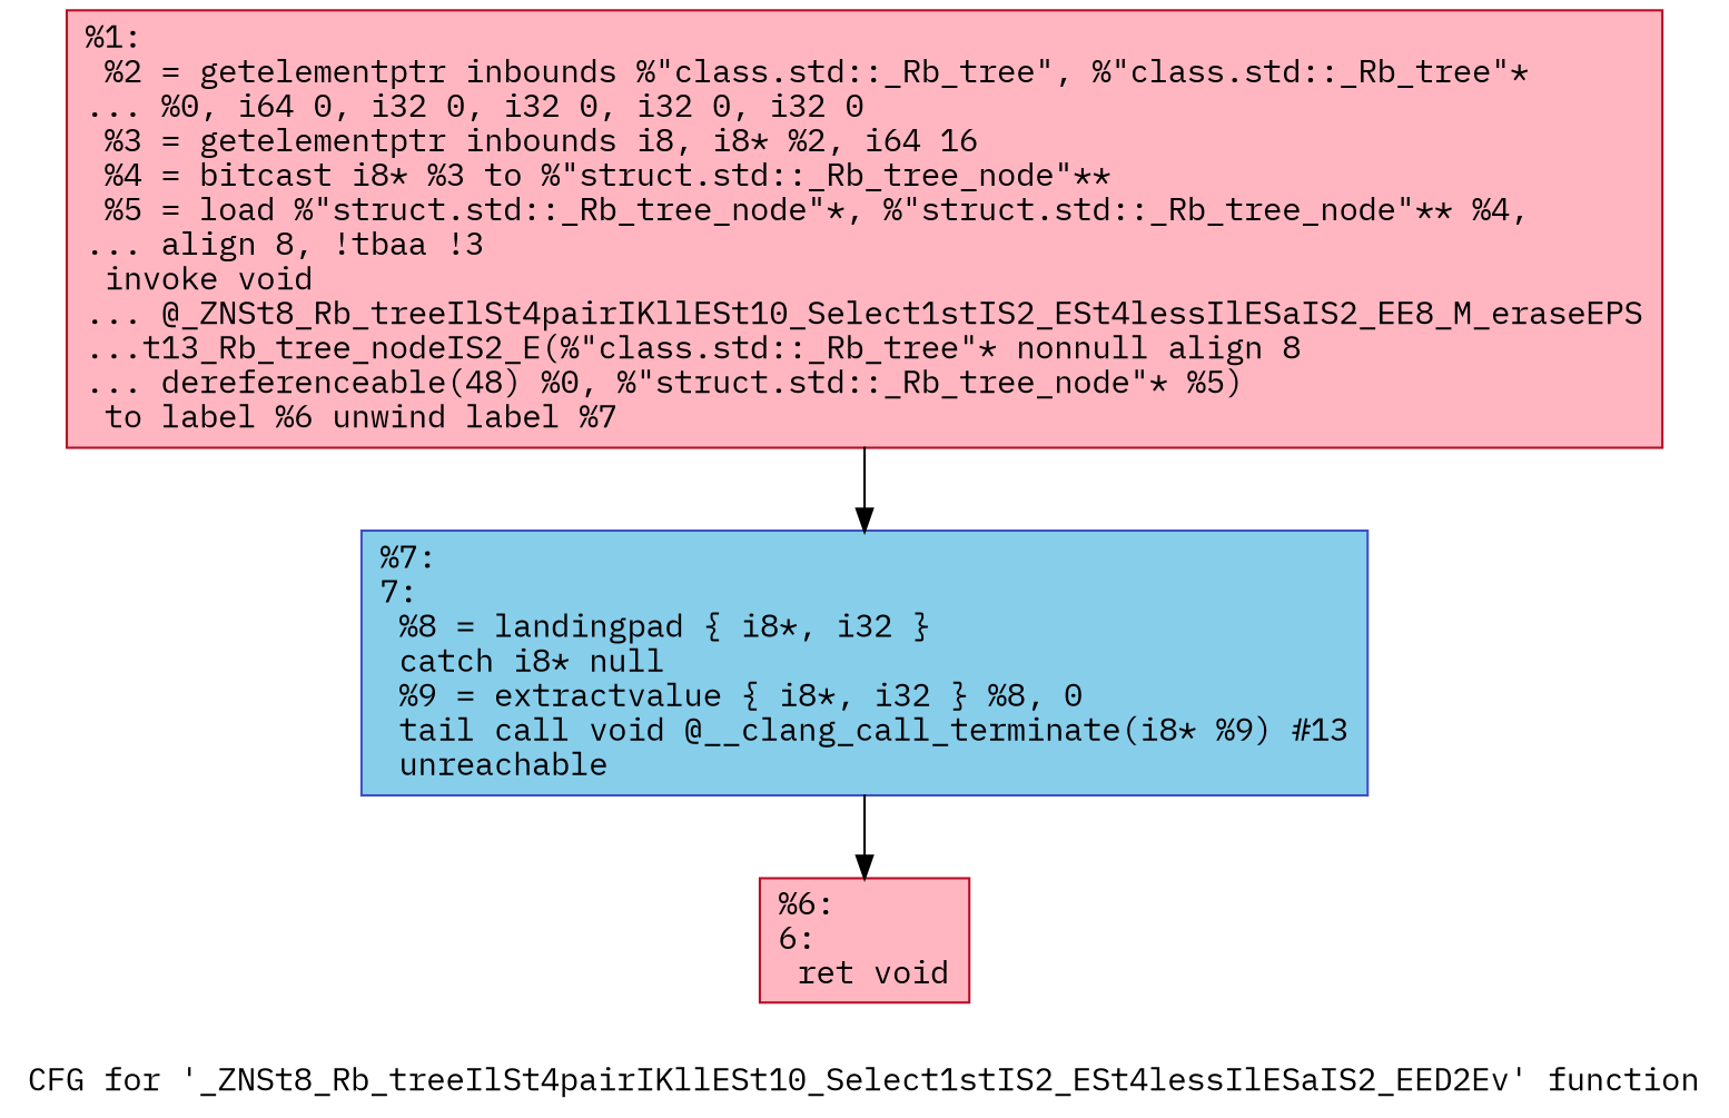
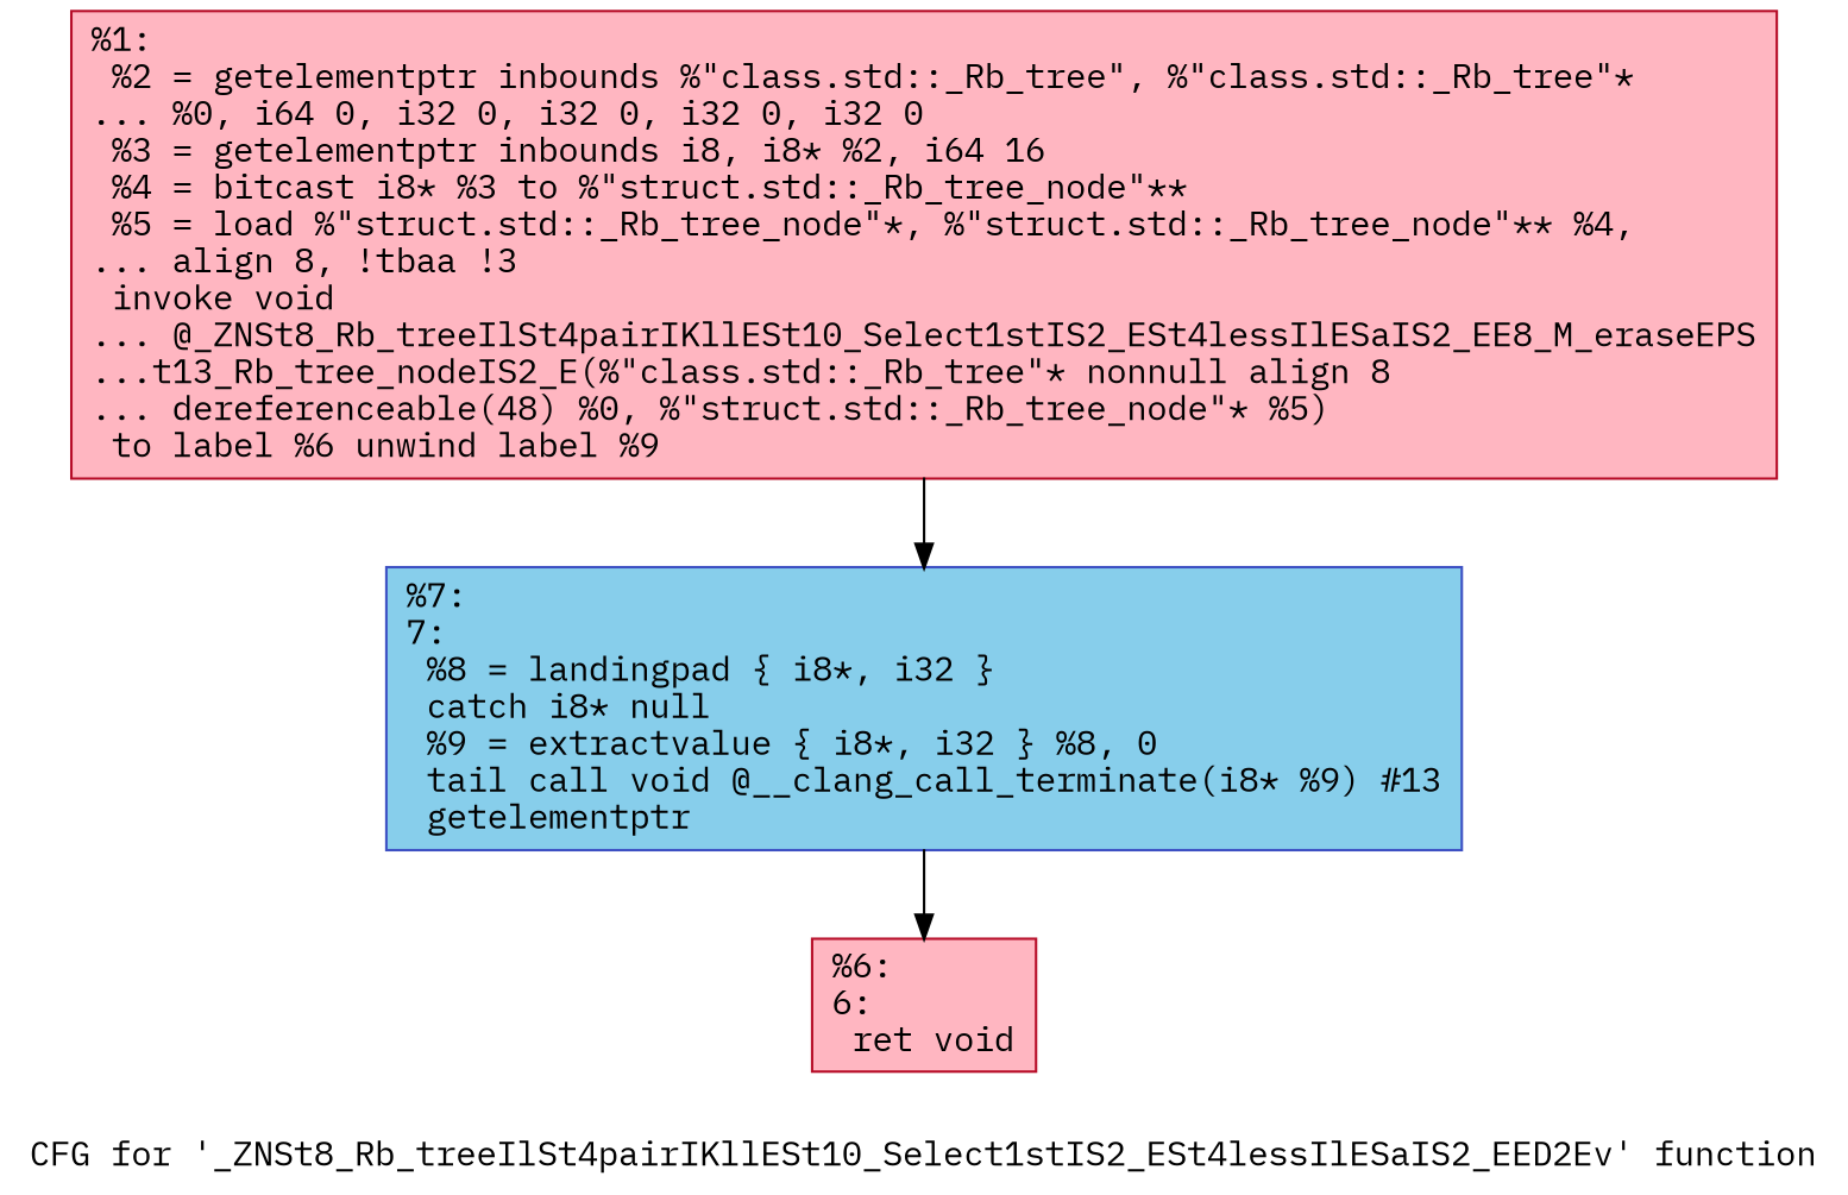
  digraph {
    fontname="IBM Plex Mono"
    label="CFG for '_ZNSt8_Rb_treeIlSt4pairIKllESt10_Select1stIS2_ESt4lessIlESaIS2_EED2Ev' function"
    node [color="#b70d28ff" fillcolor=lightpink fontname="IBM Plex Mono" shape=record style=filled]
    edge [fontname="IBM Plex Mono"]
-   n1 [label="{%1:\l  %2 = getelementptr inbounds %\"class.std::_Rb_tree\", %\"class.std::_Rb_tree\"*\l... %0, i64 0, i32 0, i32 0, i32 0, i32 0\l  %3 = getelementptr inbounds i8, i8* %2, i64 16\l  %4 = bitcast i8* %3 to %\"struct.std::_Rb_tree_node\"**\l  %5 = load %\"struct.std::_Rb_tree_node\"*, %\"struct.std::_Rb_tree_node\"** %4,\l... align 8, !tbaa !3\l  invoke void\l... @_ZNSt8_Rb_treeIlSt4pairIKllESt10_Select1stIS2_ESt4lessIlESaIS2_EE8_M_eraseEPS\l...t13_Rb_tree_nodeIS2_E(%\"class.std::_Rb_tree\"* nonnull align 8\l... dereferenceable(48) %0, %\"struct.std::_Rb_tree_node\"* %5)\l          to label %6 unwind label %7\l}"]
-   n2 [color="#3d50c3ff" fillcolor=skyblue label="{%7:\l7:                                                \l  %8 = landingpad \{ i8*, i32 \}\l          catch i8* null\l  %9 = extractvalue \{ i8*, i32 \} %8, 0\l  tail call void @__clang_call_terminate(i8* %9) #13\l  unreachable\l}"]
+   n1 [label="{%1:\l  %2 = getelementptr inbounds %\"class.std::_Rb_tree\", %\"class.std::_Rb_tree\"*\l... %0, i64 0, i32 0, i32 0, i32 0, i32 0\l  %3 = getelementptr inbounds i8, i8* %2, i64 16\l  %4 = bitcast i8* %3 to %\"struct.std::_Rb_tree_node\"**\l  %5 = load %\"struct.std::_Rb_tree_node\"*, %\"struct.std::_Rb_tree_node\"** %4,\l... align 8, !tbaa !3\l  invoke void\l... @_ZNSt8_Rb_treeIlSt4pairIKllESt10_Select1stIS2_ESt4lessIlESaIS2_EE8_M_eraseEPS\l...t13_Rb_tree_nodeIS2_E(%\"class.std::_Rb_tree\"* nonnull align 8\l... dereferenceable(48) %0, %\"struct.std::_Rb_tree_node\"* %5)\l          to label %6 unwind label %9\l}"]
+   n2 [color="#3d50c3ff" fillcolor=skyblue label="{%7:\l7:                                                \l  %8 = landingpad \{ i8*, i32 \}\l          catch i8* null\l  %9 = extractvalue \{ i8*, i32 \} %8, 0\l  tail call void @__clang_call_terminate(i8* %9) #13\l  getelementptr\l}"]
    n3 [label="{%6:\l6:                                                \l  ret void\l}"]
    n1 -> n2
    n2 -> n3
  }
